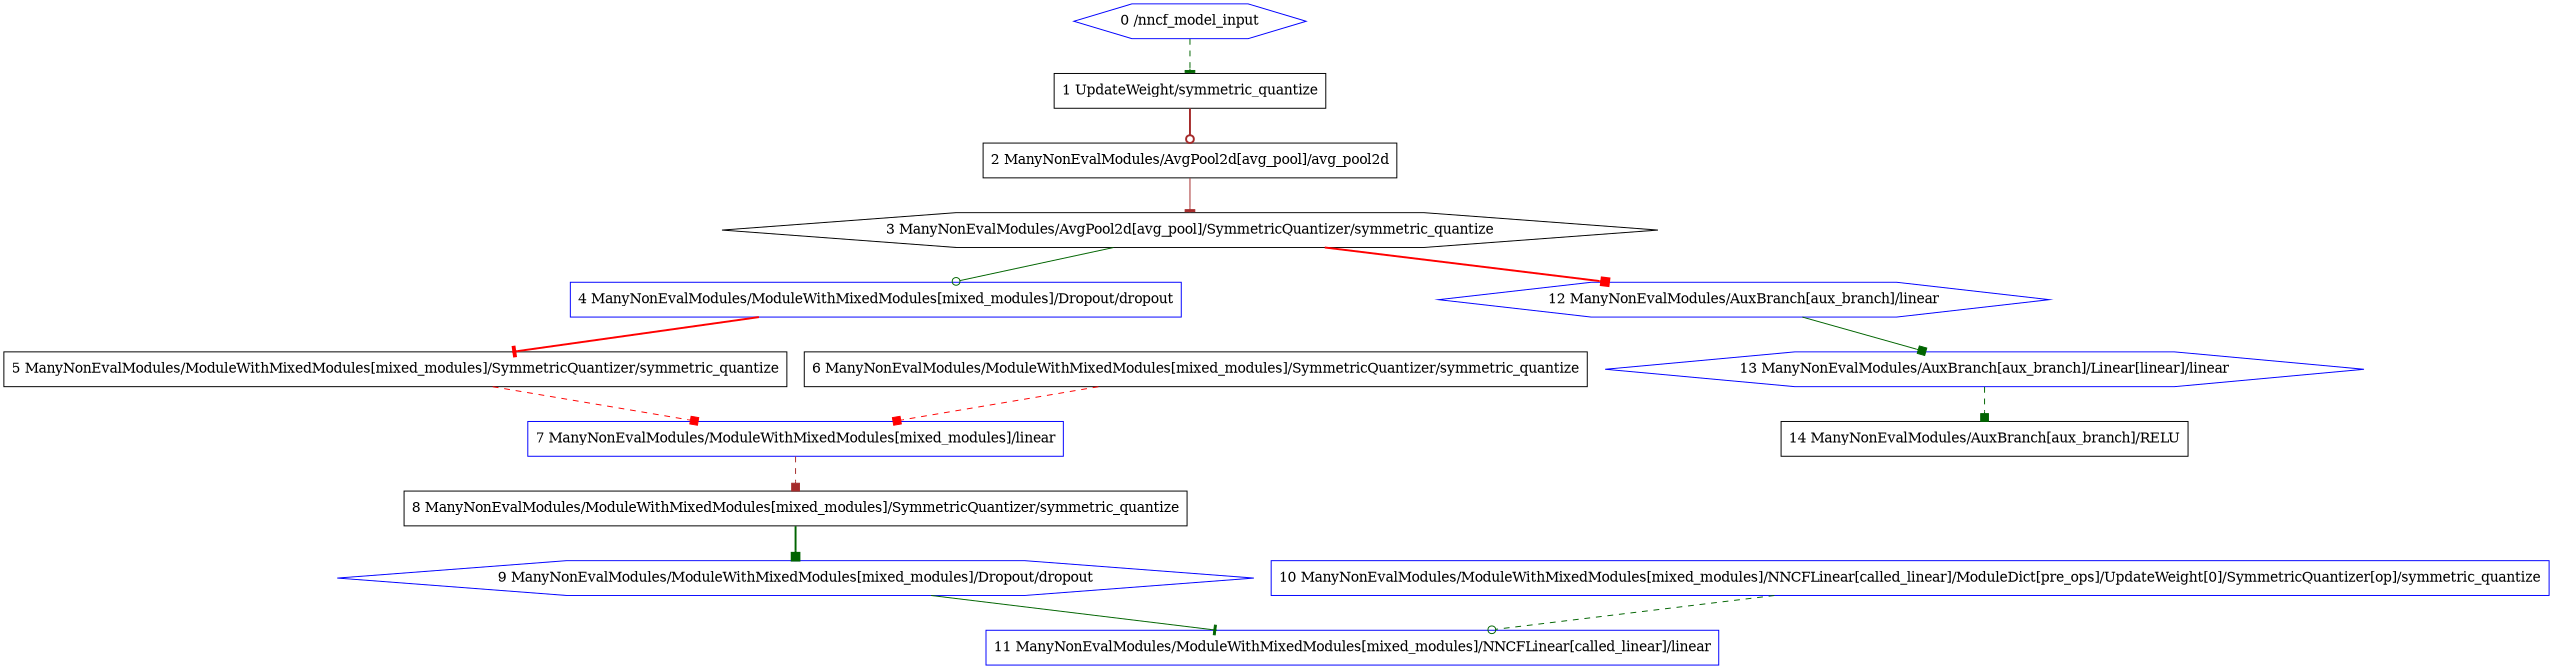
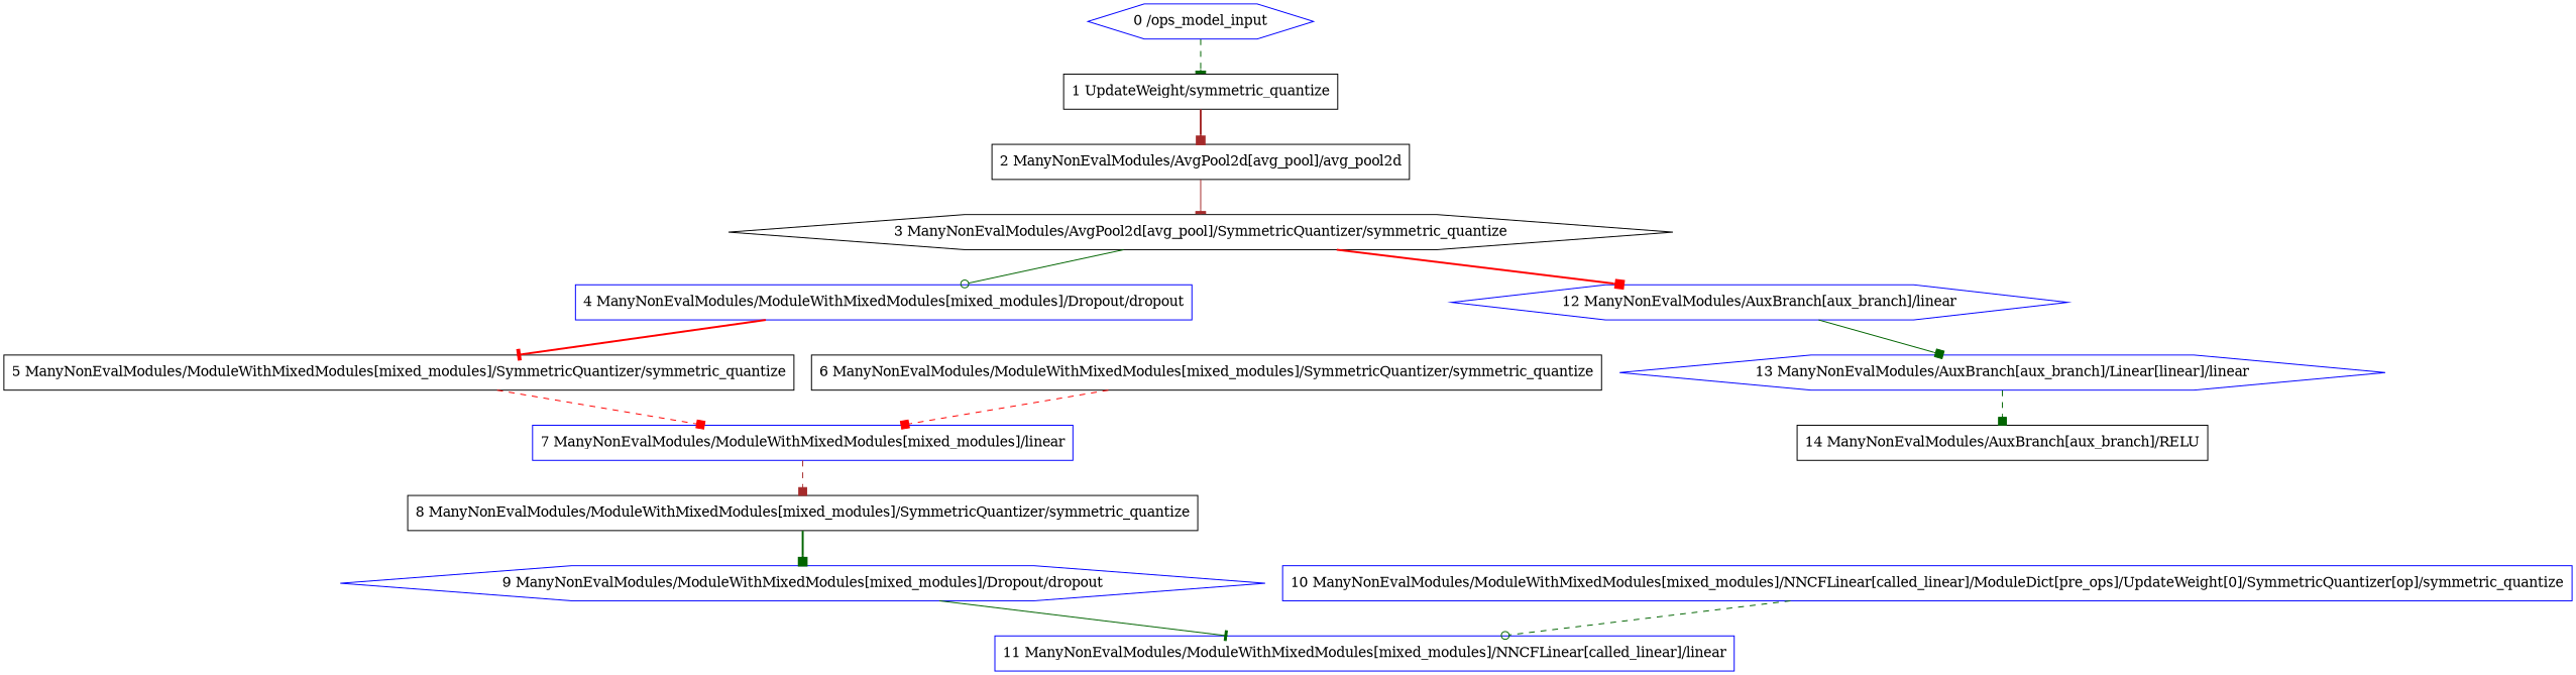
  strict digraph {
    node [color=blue shape=box type=symmetric_quantize scope="ManyNonEvalModules/ModuleWithMixedModules[mixed_modules]/SymmetricQuantizer"]
    edge [arrowhead=box color=darkgreen style=dashed]
-   "0 /nncf_model_input" [shape=hexagon type=nncf_model_input scope=""]
+   "0 /nncf_model_input" [shape=hexagon type=nncf_model_input label="0 /ops_model_input" scope=""]
    n2 [color=black label="1 UpdateWeight/symmetric_quantize" scope=SymmetricQuantizer]
    "2 ManyNonEvalModules/AvgPool2d[avg_pool]/avg_pool2d" [color=black scope="ManyNonEvalModules/AvgPool2d[avg_pool]" type=avg_pool2d]
    "3 ManyNonEvalModules/AvgPool2d[avg_pool]/SymmetricQuantizer/symmetric_quantize" [color=black scope="ManyNonEvalModules/AvgPool2d[avg_pool]/SymmetricQuantizer" shape=hexagon]
    "4 ManyNonEvalModules/ModuleWithMixedModules[mixed_modules]/Dropout/dropout" [scope="ManyNonEvalModules/ModuleWithMixedModules[mixed_modules]/Dropout" type=dropout]
    "12 ManyNonEvalModules/AuxBranch[aux_branch]/linear" [scope="ManyNonEvalModules/AuxBranch[aux_branch]" shape=hexagon type=linear]
    "5 ManyNonEvalModules/ModuleWithMixedModules[mixed_modules]/SymmetricQuantizer/symmetric_quantize" [color=black]
    "13 ManyNonEvalModules/AuxBranch[aux_branch]/Linear[linear]/linear" [scope="ManyNonEvalModules/AuxBranch[aux_branch]/Linear[linear]" shape=hexagon type=linear]
    "7 ManyNonEvalModules/ModuleWithMixedModules[mixed_modules]/linear" [scope="ManyNonEvalModules/ModuleWithMixedModules[mixed_modules]" type=linear]
    "8 ManyNonEvalModules/ModuleWithMixedModules[mixed_modules]/SymmetricQuantizer/symmetric_quantize" [color=black]
    "6 ManyNonEvalModules/ModuleWithMixedModules[mixed_modules]/SymmetricQuantizer/symmetric_quantize" [color=black]
    "9 ManyNonEvalModules/ModuleWithMixedModules[mixed_modules]/Dropout/dropout" [scope="ManyNonEvalModules/ModuleWithMixedModules[mixed_modules]/Dropout" shape=hexagon type=dropout]
    "11 ManyNonEvalModules/ModuleWithMixedModules[mixed_modules]/NNCFLinear[called_linear]/linear" [scope="ManyNonEvalModules/ModuleWithMixedModules[mixed_modules]/NNCFLinear[called_linear]" type=linear]
    "10 ManyNonEvalModules/ModuleWithMixedModules[mixed_modules]/NNCFLinear[called_linear]/ModuleDict[pre_ops]/UpdateWeight[0]/SymmetricQuantizer[op]/symmetric_quantize" [scope="ManyNonEvalModules/ModuleWithMixedModules[mixed_modules]/NNCFLinear[called_linear]/ModuleDict[pre_ops]/UpdateWeight[0]/SymmetricQuantizer[op]"]
    "14 ManyNonEvalModules/AuxBranch[aux_branch]/RELU" [color=black scope="ManyNonEvalModules/AuxBranch[aux_branch]" type=RELU]
    "0 /nncf_model_input" -> n2 [arrowhead=tee]
-   n2 -> "2 ManyNonEvalModules/AvgPool2d[avg_pool]/avg_pool2d" [arrowhead=odot color=brown style=bold]
+   n2 -> "2 ManyNonEvalModules/AvgPool2d[avg_pool]/avg_pool2d" [color=brown style=bold]
    "2 ManyNonEvalModules/AvgPool2d[avg_pool]/avg_pool2d" -> "3 ManyNonEvalModules/AvgPool2d[avg_pool]/SymmetricQuantizer/symmetric_quantize" [arrowhead=tee color=brown style=solid]
    "3 ManyNonEvalModules/AvgPool2d[avg_pool]/SymmetricQuantizer/symmetric_quantize" -> "4 ManyNonEvalModules/ModuleWithMixedModules[mixed_modules]/Dropout/dropout" [arrowhead=odot style=solid]
    "3 ManyNonEvalModules/AvgPool2d[avg_pool]/SymmetricQuantizer/symmetric_quantize" -> "12 ManyNonEvalModules/AuxBranch[aux_branch]/linear" [color=red style=bold]
    "4 ManyNonEvalModules/ModuleWithMixedModules[mixed_modules]/Dropout/dropout" -> "5 ManyNonEvalModules/ModuleWithMixedModules[mixed_modules]/SymmetricQuantizer/symmetric_quantize" [arrowhead=tee color=red style=bold]
    "12 ManyNonEvalModules/AuxBranch[aux_branch]/linear" -> "13 ManyNonEvalModules/AuxBranch[aux_branch]/Linear[linear]/linear" [style=solid]
    "5 ManyNonEvalModules/ModuleWithMixedModules[mixed_modules]/SymmetricQuantizer/symmetric_quantize" -> "7 ManyNonEvalModules/ModuleWithMixedModules[mixed_modules]/linear" [color=red]
    "13 ManyNonEvalModules/AuxBranch[aux_branch]/Linear[linear]/linear" -> "14 ManyNonEvalModules/AuxBranch[aux_branch]/RELU"
    "7 ManyNonEvalModules/ModuleWithMixedModules[mixed_modules]/linear" -> "8 ManyNonEvalModules/ModuleWithMixedModules[mixed_modules]/SymmetricQuantizer/symmetric_quantize" [color=brown]
    "8 ManyNonEvalModules/ModuleWithMixedModules[mixed_modules]/SymmetricQuantizer/symmetric_quantize" -> "9 ManyNonEvalModules/ModuleWithMixedModules[mixed_modules]/Dropout/dropout" [style=bold]
    "6 ManyNonEvalModules/ModuleWithMixedModules[mixed_modules]/SymmetricQuantizer/symmetric_quantize" -> "7 ManyNonEvalModules/ModuleWithMixedModules[mixed_modules]/linear" [color=red]
    "9 ManyNonEvalModules/ModuleWithMixedModules[mixed_modules]/Dropout/dropout" -> "11 ManyNonEvalModules/ModuleWithMixedModules[mixed_modules]/NNCFLinear[called_linear]/linear" [arrowhead=tee style=solid]
    "10 ManyNonEvalModules/ModuleWithMixedModules[mixed_modules]/NNCFLinear[called_linear]/ModuleDict[pre_ops]/UpdateWeight[0]/SymmetricQuantizer[op]/symmetric_quantize" -> "11 ManyNonEvalModules/ModuleWithMixedModules[mixed_modules]/NNCFLinear[called_linear]/linear" [arrowhead=odot]
  }
